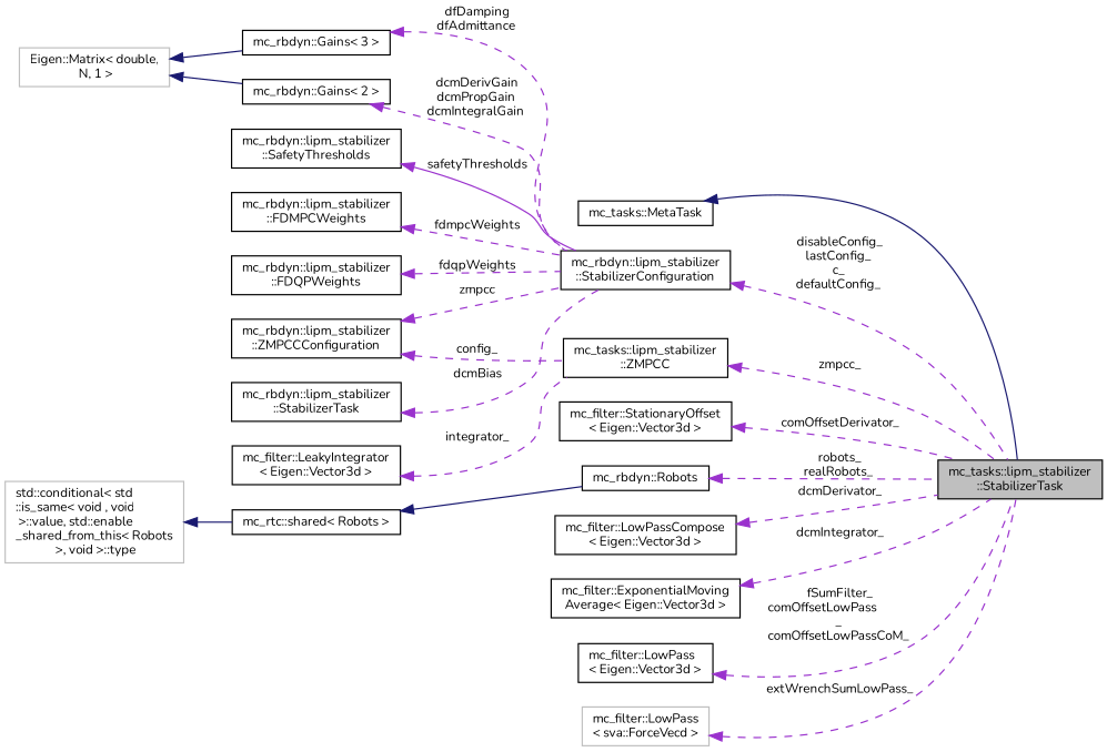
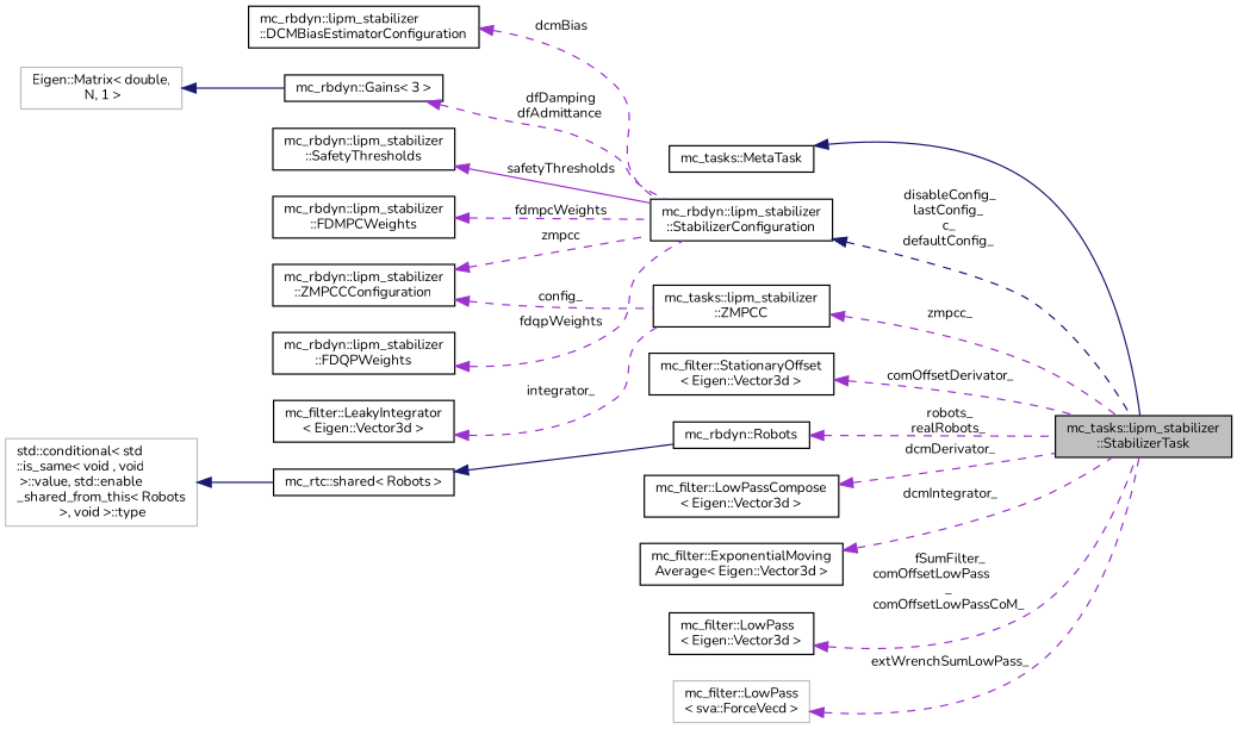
  digraph {
    fontname=Nunito
    rankdir=LR
    node [color=black fillcolor=white fontname=Nunito fontsize=10 shape=record style=filled]
    edge [color=darkorchid3 dir=back fontname=Nunito fontsize=10 labelfontname=Helvetica labelfontsize=10 style=dashed]
    n1 [fillcolor=grey75 fontcolor=black height=0.2 label="mc_tasks::lipm_stabilizer\l::StabilizerTask" width=0.4]
    n2 [height=0.2 label="mc_tasks::MetaTask" width=0.4]
    n3 [height=0.2 label="mc_rbdyn::lipm_stabilizer\l::StabilizerConfiguration" width=0.4]
-   n4 [height=0.2 label="mc_rbdyn::Gains\< 2 \>" width=0.4]
    n5 [color=grey75 height=0.2 label="Eigen::Matrix\< double,\l N, 1 \>" width=0.4]
    n6 [height=0.2 label="mc_rbdyn::Gains\< 3 \>" width=0.4]
    n7 [height=0.2 label="mc_rbdyn::lipm_stabilizer\l::SafetyThresholds" width=0.4]
    n8 [height=0.2 label="mc_rbdyn::lipm_stabilizer\l::FDMPCWeights" width=0.4]
    n9 [height=0.2 label="mc_rbdyn::lipm_stabilizer\l::FDQPWeights" width=0.4]
    n10 [height=0.2 label="mc_rbdyn::lipm_stabilizer\l::ZMPCCConfiguration" width=0.4]
    n11 [height=0.2 label="mc_tasks::lipm_stabilizer\l::ZMPCC" width=0.4]
-   n12 [height=0.2 label="mc_rbdyn::lipm_stabilizer\l::StabilizerTask" width=0.4]
+   n12 [height=0.2 label="mc_rbdyn::lipm_stabilizer\l::DCMBiasEstimatorConfiguration" width=0.4]
    n13 [height=0.2 label="mc_filter::LeakyIntegrator\l\< Eigen::Vector3d \>" width=0.4]
    n14 [height=0.2 label="mc_filter::StationaryOffset\l\< Eigen::Vector3d \>" width=0.4]
    n15 [height=0.2 label="mc_rbdyn::Robots" width=0.4]
    n16 [height=0.2 label="mc_rtc::shared\< Robots \>" width=0.4]
    n17 [color=grey75 height=0.2 label="std::conditional\< std\l::is_same\< void , void\l \>::value, std::enable\l_shared_from_this\< Robots\l  \>, void  \>::type" width=0.4]
    n18 [height=0.2 label="mc_filter::LowPassCompose\l\< Eigen::Vector3d \>" width=0.4]
    n19 [height=0.2 label="mc_filter::ExponentialMoving\lAverage\< Eigen::Vector3d \>" width=0.4]
    n20 [height=0.2 label="mc_filter::LowPass\l\< Eigen::Vector3d \>" width=0.4]
    n21 [color=grey75 height=0.2 label="mc_filter::LowPass\l\< sva::ForceVecd \>" width=0.4]
    n2 -> n1 [color=midnightblue style=solid]
-   n3 -> n1 [label=" disableConfig_\nlastConfig_\nc_\ndefaultConfig_"]
-   n4 -> n3 [label=" dcmDerivGain\ndcmPropGain\ndcmIntegralGain"]
-   n5 -> n4 [color=midnightblue style=solid]
+   n3 -> n1 [color=midnightblue label=" disableConfig_\nlastConfig_\nc_\ndefaultConfig_"]
    n5 -> n6 [color=midnightblue style=solid]
    n6 -> n3 [label=" dfDamping\ndfAdmittance"]
    n7 -> n3 [label=" safetyThresholds" style=solid]
    n8 -> n3 [label=" fdmpcWeights"]
    n9 -> n3 [label=" fdqpWeights"]
    n10 -> n3 [label=" zmpcc"]
    n10 -> n11 [label=" config_"]
    n11 -> n1 [label=" zmpcc_"]
    n12 -> n3 [label=" dcmBias"]
    n13 -> n11 [label=" integrator_"]
    n14 -> n1 [label=" comOffsetDerivator_"]
    n15 -> n1 [label=" robots_\nrealRobots_"]
    n16 -> n15 [color=midnightblue style=solid]
    n17 -> n16 [color=midnightblue style=solid]
    n18 -> n1 [label=" dcmDerivator_"]
    n19 -> n1 [label=" dcmIntegrator_"]
    n20 -> n1 [label=" fSumFilter_\ncomOffsetLowPass\l_\ncomOffsetLowPassCoM_"]
    n21 -> n1 [label=" extWrenchSumLowPass_"]
  }
